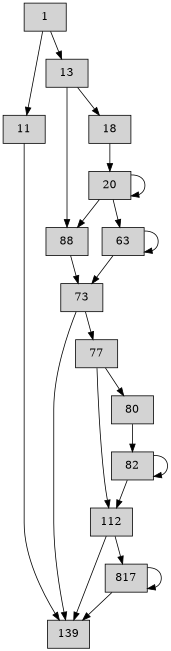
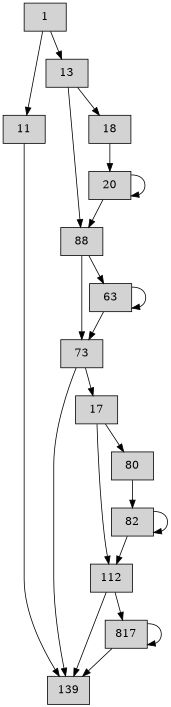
  digraph {
    node [shape=box style=filled]
    n1 [label=1]
    n2 [label=11]
    n3 [label=13]
    n4 [label=139]
    n5 [label=88]
    n6 [label=18]
    n7 [label=73]
    63
    n9 [label=20]
-   n10 [label=77]
+   n10 [label=17]
    n11 [label=112]
    80
    n13 [label=817]
    82
    n1 -> n2
    n1 -> n3
    n2 -> n4
    n3 -> n5
    n3 -> n6
    n5 -> n7
-   n9 -> 63
+   n5 -> 63
    n6 -> n9
    n7 -> n4
    n7 -> n10
    63 -> n7
    63 -> 63
    n9 -> n5
    n9 -> n9
    n10 -> n11
    n10 -> 80
    n11 -> n4
    n11 -> n13
    80 -> 82
    n13 -> n4
    n13 -> n13
    82 -> n11
    82 -> 82
  }
